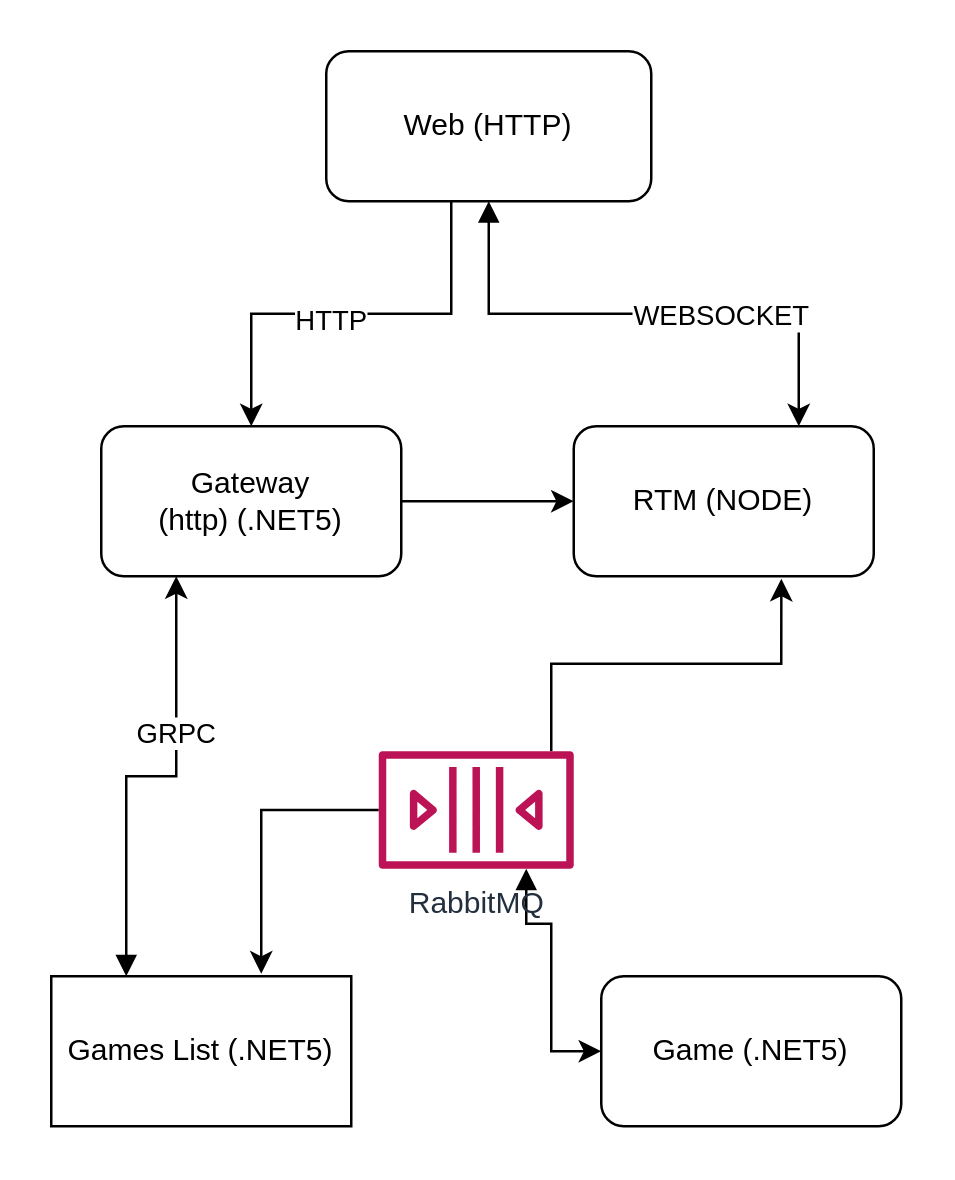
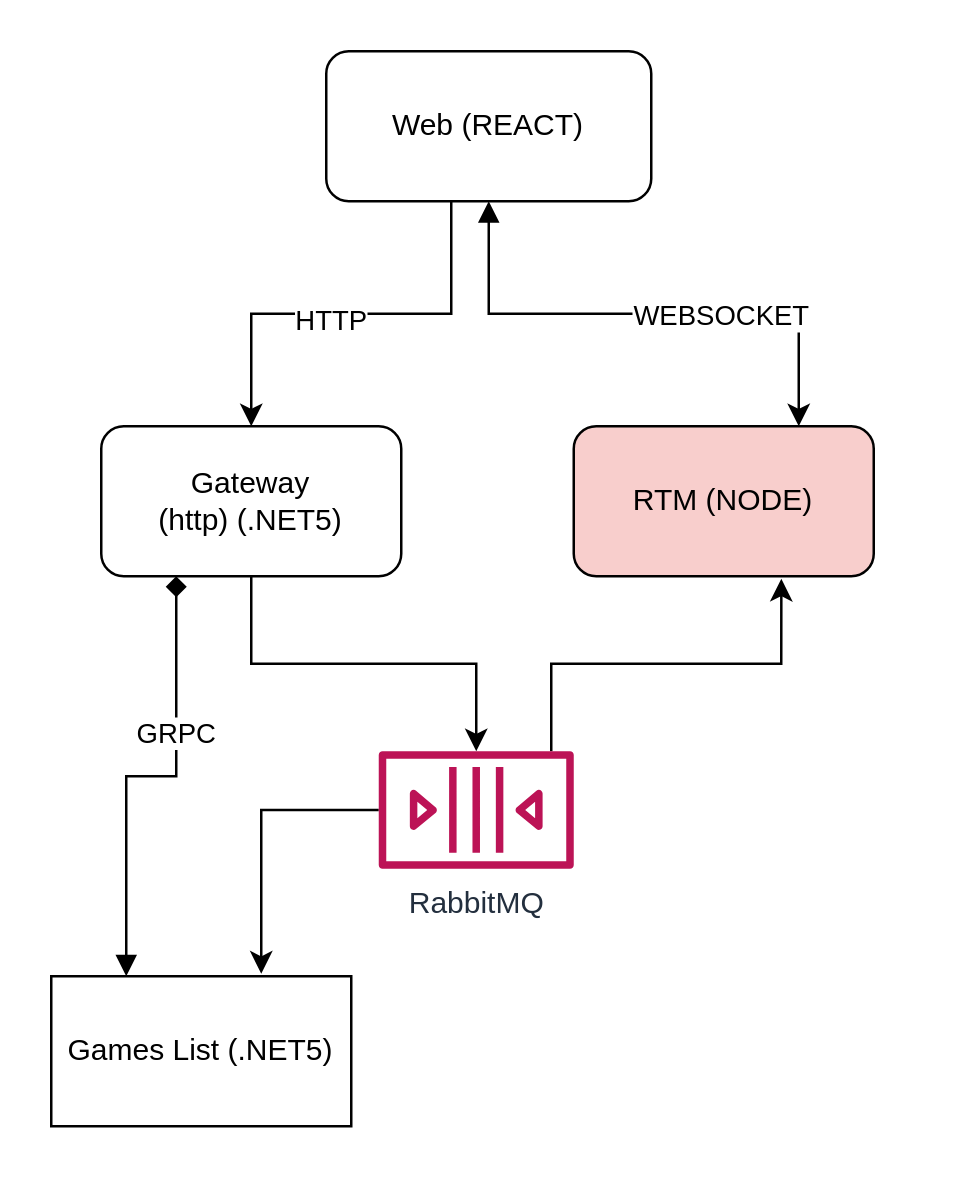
  <mxCell id="0" />
  <mxCell id="1" parent="0" />
  <mxCell id="2" style="edgeStyle=orthogonalEdgeStyle;rounded=0;orthogonalLoop=1;jettySize=auto;html=1;entryX=0.5;entryY=0;entryDx=0;entryDy=0;" edge="1" parent="1" source="6" target="8"><mxGeometry relative="1" as="geometry"><Array as="points"><mxPoint x="180" y="125" /><mxPoint x="100" y="125" /></Array></mxGeometry></mxCell>
  <mxCell id="3" value="HTTP" style="edgeLabel;html=1;align=center;verticalAlign=middle;resizable=0;points=[];" vertex="1" connectable="0" parent="2"><mxGeometry x="0.106" y="2" relative="1" as="geometry"><mxPoint as="offset" /></mxGeometry></mxCell>
  <mxCell id="4" style="edgeStyle=orthogonalEdgeStyle;rounded=0;orthogonalLoop=1;jettySize=auto;html=1;entryX=0.75;entryY=0;entryDx=0;entryDy=0;startArrow=block;startFill=1;" edge="1" parent="1" source="6" target="9"><mxGeometry relative="1" as="geometry" /></mxCell>
  <mxCell id="5" value="WEBSOCKET" style="edgeLabel;html=1;align=center;verticalAlign=middle;resizable=0;points=[];" vertex="1" connectable="0" parent="4"><mxGeometry x="0.28" relative="1" as="geometry"><mxPoint as="offset" /></mxGeometry></mxCell>
- <mxCell id="6" value="Web (HTTP)" style="rounded=1;whiteSpace=wrap;html=1;" vertex="1" parent="1"><mxGeometry x="130" y="20" width="130" height="60" as="geometry" /></mxCell>
- <mxCell id="7" style="edgeStyle=orthogonalEdgeStyle;rounded=0;orthogonalLoop=1;jettySize=auto;html=1;startArrow=none;startFill=0;" edge="1" parent="1" source="8" target="9"><mxGeometry relative="1" as="geometry" /></mxCell>
+ <mxCell id="6" value="Web (REACT)" style="rounded=1;whiteSpace=wrap;html=1;" vertex="1" parent="1"><mxGeometry x="130" y="20" width="130" height="60" as="geometry" /></mxCell>
+ <mxCell id="7" style="edgeStyle=orthogonalEdgeStyle;rounded=0;orthogonalLoop=1;jettySize=auto;html=1;startArrow=none;startFill=0;" edge="1" parent="1" source="8" target="13"><mxGeometry relative="1" as="geometry" /></mxCell>
  <mxCell id="8" value="Gateway (http)&amp;nbsp;(.NET5)" style="rounded=1;whiteSpace=wrap;html=1;" vertex="1" parent="1"><mxGeometry x="40" y="170" width="120" height="60" as="geometry" /></mxCell>
- <mxCell id="9" value="RTM (NODE)" style="rounded=1;whiteSpace=wrap;html=1;" vertex="1" parent="1"><mxGeometry x="229" y="170" width="120" height="60" as="geometry" /></mxCell>
+ <mxCell id="9" value="RTM (NODE)" style="rounded=1;whiteSpace=wrap;html=1;fillColor=#f8cecc;" vertex="1" parent="1"><mxGeometry x="229" y="170" width="120" height="60" as="geometry" /></mxCell>
  <mxCell id="10" style="edgeStyle=orthogonalEdgeStyle;rounded=0;orthogonalLoop=1;jettySize=auto;html=1;entryX=0.692;entryY=1.017;entryDx=0;entryDy=0;entryPerimeter=0;startArrow=none;startFill=0;" edge="1" parent="1" source="13" target="9"><mxGeometry relative="1" as="geometry"><Array as="points"><mxPoint x="220" y="265" /><mxPoint x="312" y="265" /></Array></mxGeometry></mxCell>
  <mxCell id="11" style="edgeStyle=orthogonalEdgeStyle;rounded=0;orthogonalLoop=1;jettySize=auto;html=1;startArrow=none;startFill=0;entryX=0.7;entryY=-0.017;entryDx=0;entryDy=0;entryPerimeter=0;" edge="1" parent="1" source="13" target="16"><mxGeometry relative="1" as="geometry"><mxPoint x="190" y="400" as="targetPoint" /></mxGeometry></mxCell>
- <mxCell id="12" style="edgeStyle=orthogonalEdgeStyle;rounded=0;orthogonalLoop=1;jettySize=auto;html=1;entryX=0;entryY=0.5;entryDx=0;entryDy=0;startArrow=block;startFill=1;" edge="1" parent="1" source="13" target="17"><mxGeometry relative="1" as="geometry"><Array as="points"><mxPoint x="210" y="369" /><mxPoint x="220" y="369" /><mxPoint x="220" y="420" /></Array></mxGeometry></mxCell>
  <mxCell id="13" value="RabbitMQ" style="outlineConnect=0;fontColor=#232F3E;gradientColor=none;fillColor=#BC1356;strokeColor=none;dashed=0;verticalLabelPosition=bottom;verticalAlign=top;align=center;html=1;fontSize=12;fontStyle=0;aspect=fixed;pointerEvents=1;shape=mxgraph.aws4.queue;" vertex="1" parent="1"><mxGeometry x="151" y="300" width="78" height="47" as="geometry" /></mxCell>
- <mxCell id="14" style="edgeStyle=orthogonalEdgeStyle;rounded=0;orthogonalLoop=1;jettySize=auto;html=1;exitX=0.25;exitY=0;exitDx=0;exitDy=0;entryX=0.25;entryY=1;entryDx=0;entryDy=0;startArrow=block;startFill=1;" edge="1" parent="1" source="16" target="8"><mxGeometry relative="1" as="geometry" /></mxCell>
+ <mxCell id="14" style="edgeStyle=orthogonalEdgeStyle;rounded=0;orthogonalLoop=1;jettySize=auto;html=1;exitX=0.25;exitY=0;exitDx=0;exitDy=0;entryX=0.25;entryY=1;entryDx=0;entryDy=0;startArrow=block;startFill=1;endArrow=diamond;" edge="1" parent="1" source="16" target="8"><mxGeometry relative="1" as="geometry" /></mxCell>
  <mxCell id="15" value="GRPC" style="edgeLabel;html=1;align=center;verticalAlign=middle;resizable=0;points=[];" vertex="1" connectable="0" parent="14"><mxGeometry x="0.311" y="1" relative="1" as="geometry"><mxPoint as="offset" /></mxGeometry></mxCell>
  <mxCell id="16" value="Games List&amp;nbsp;(.NET5)" style="whiteSpace=wrap;html=1;rounded=0;" vertex="1" parent="1"><mxGeometry x="20" y="390" width="120" height="60" as="geometry" /></mxCell>
- <mxCell id="17" value="Game (.NET5)" style="rounded=1;whiteSpace=wrap;html=1;" vertex="1" parent="1"><mxGeometry x="240" y="390" width="120" height="60" as="geometry" /></mxCell>
